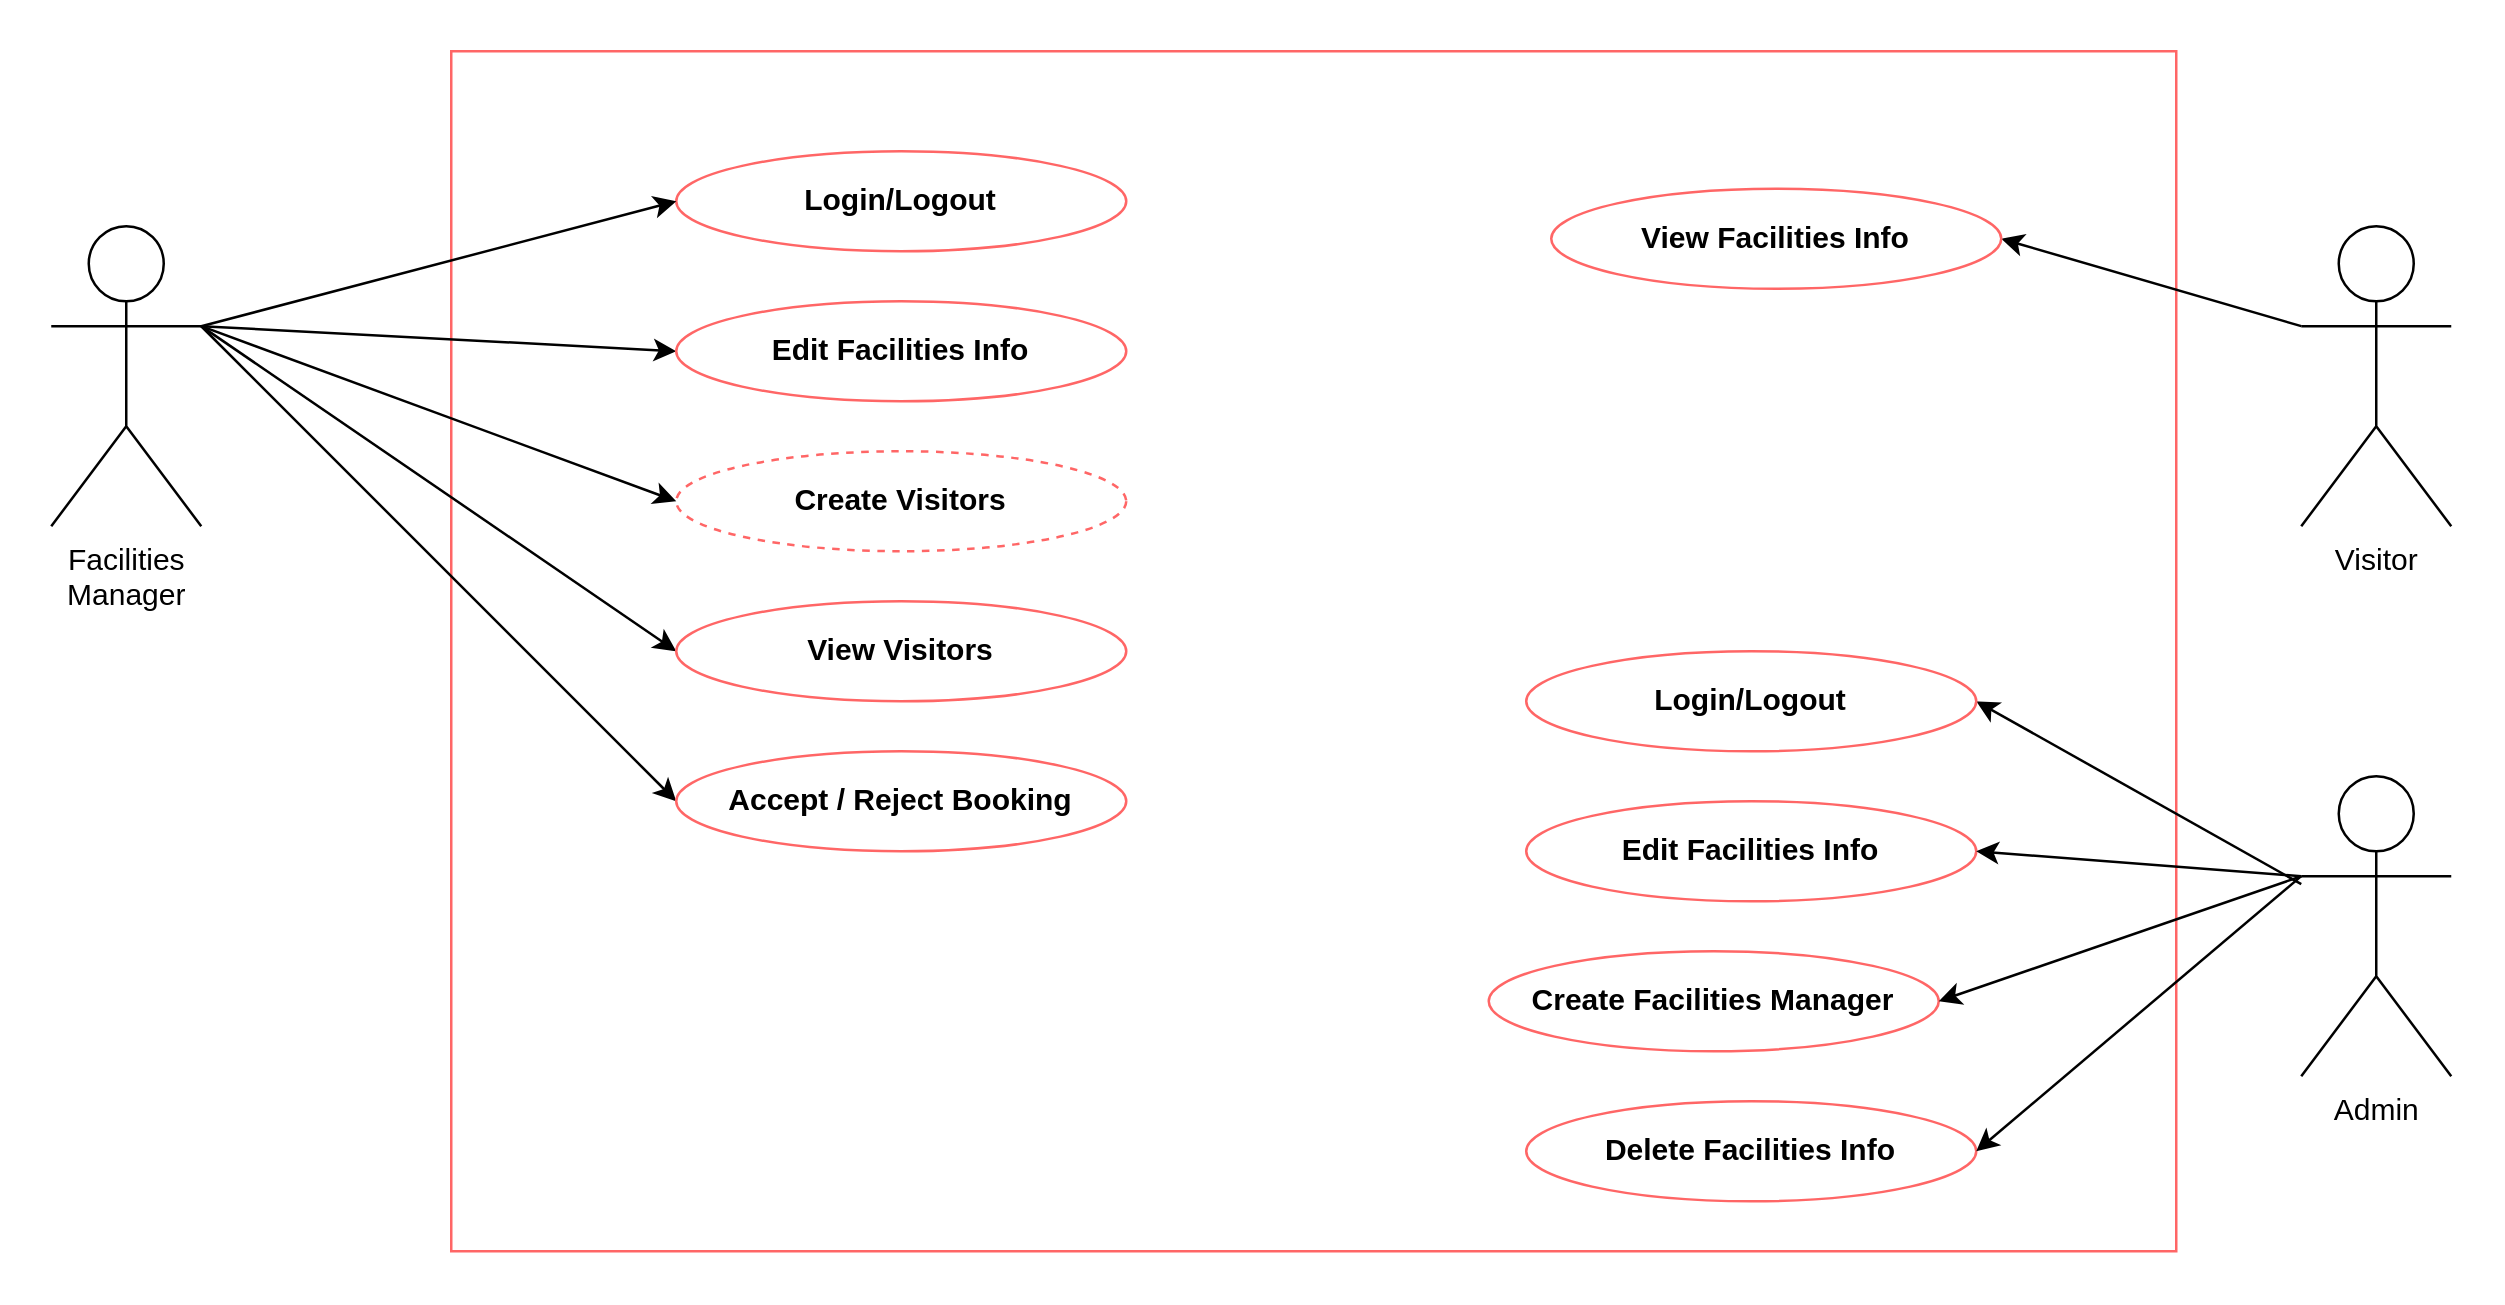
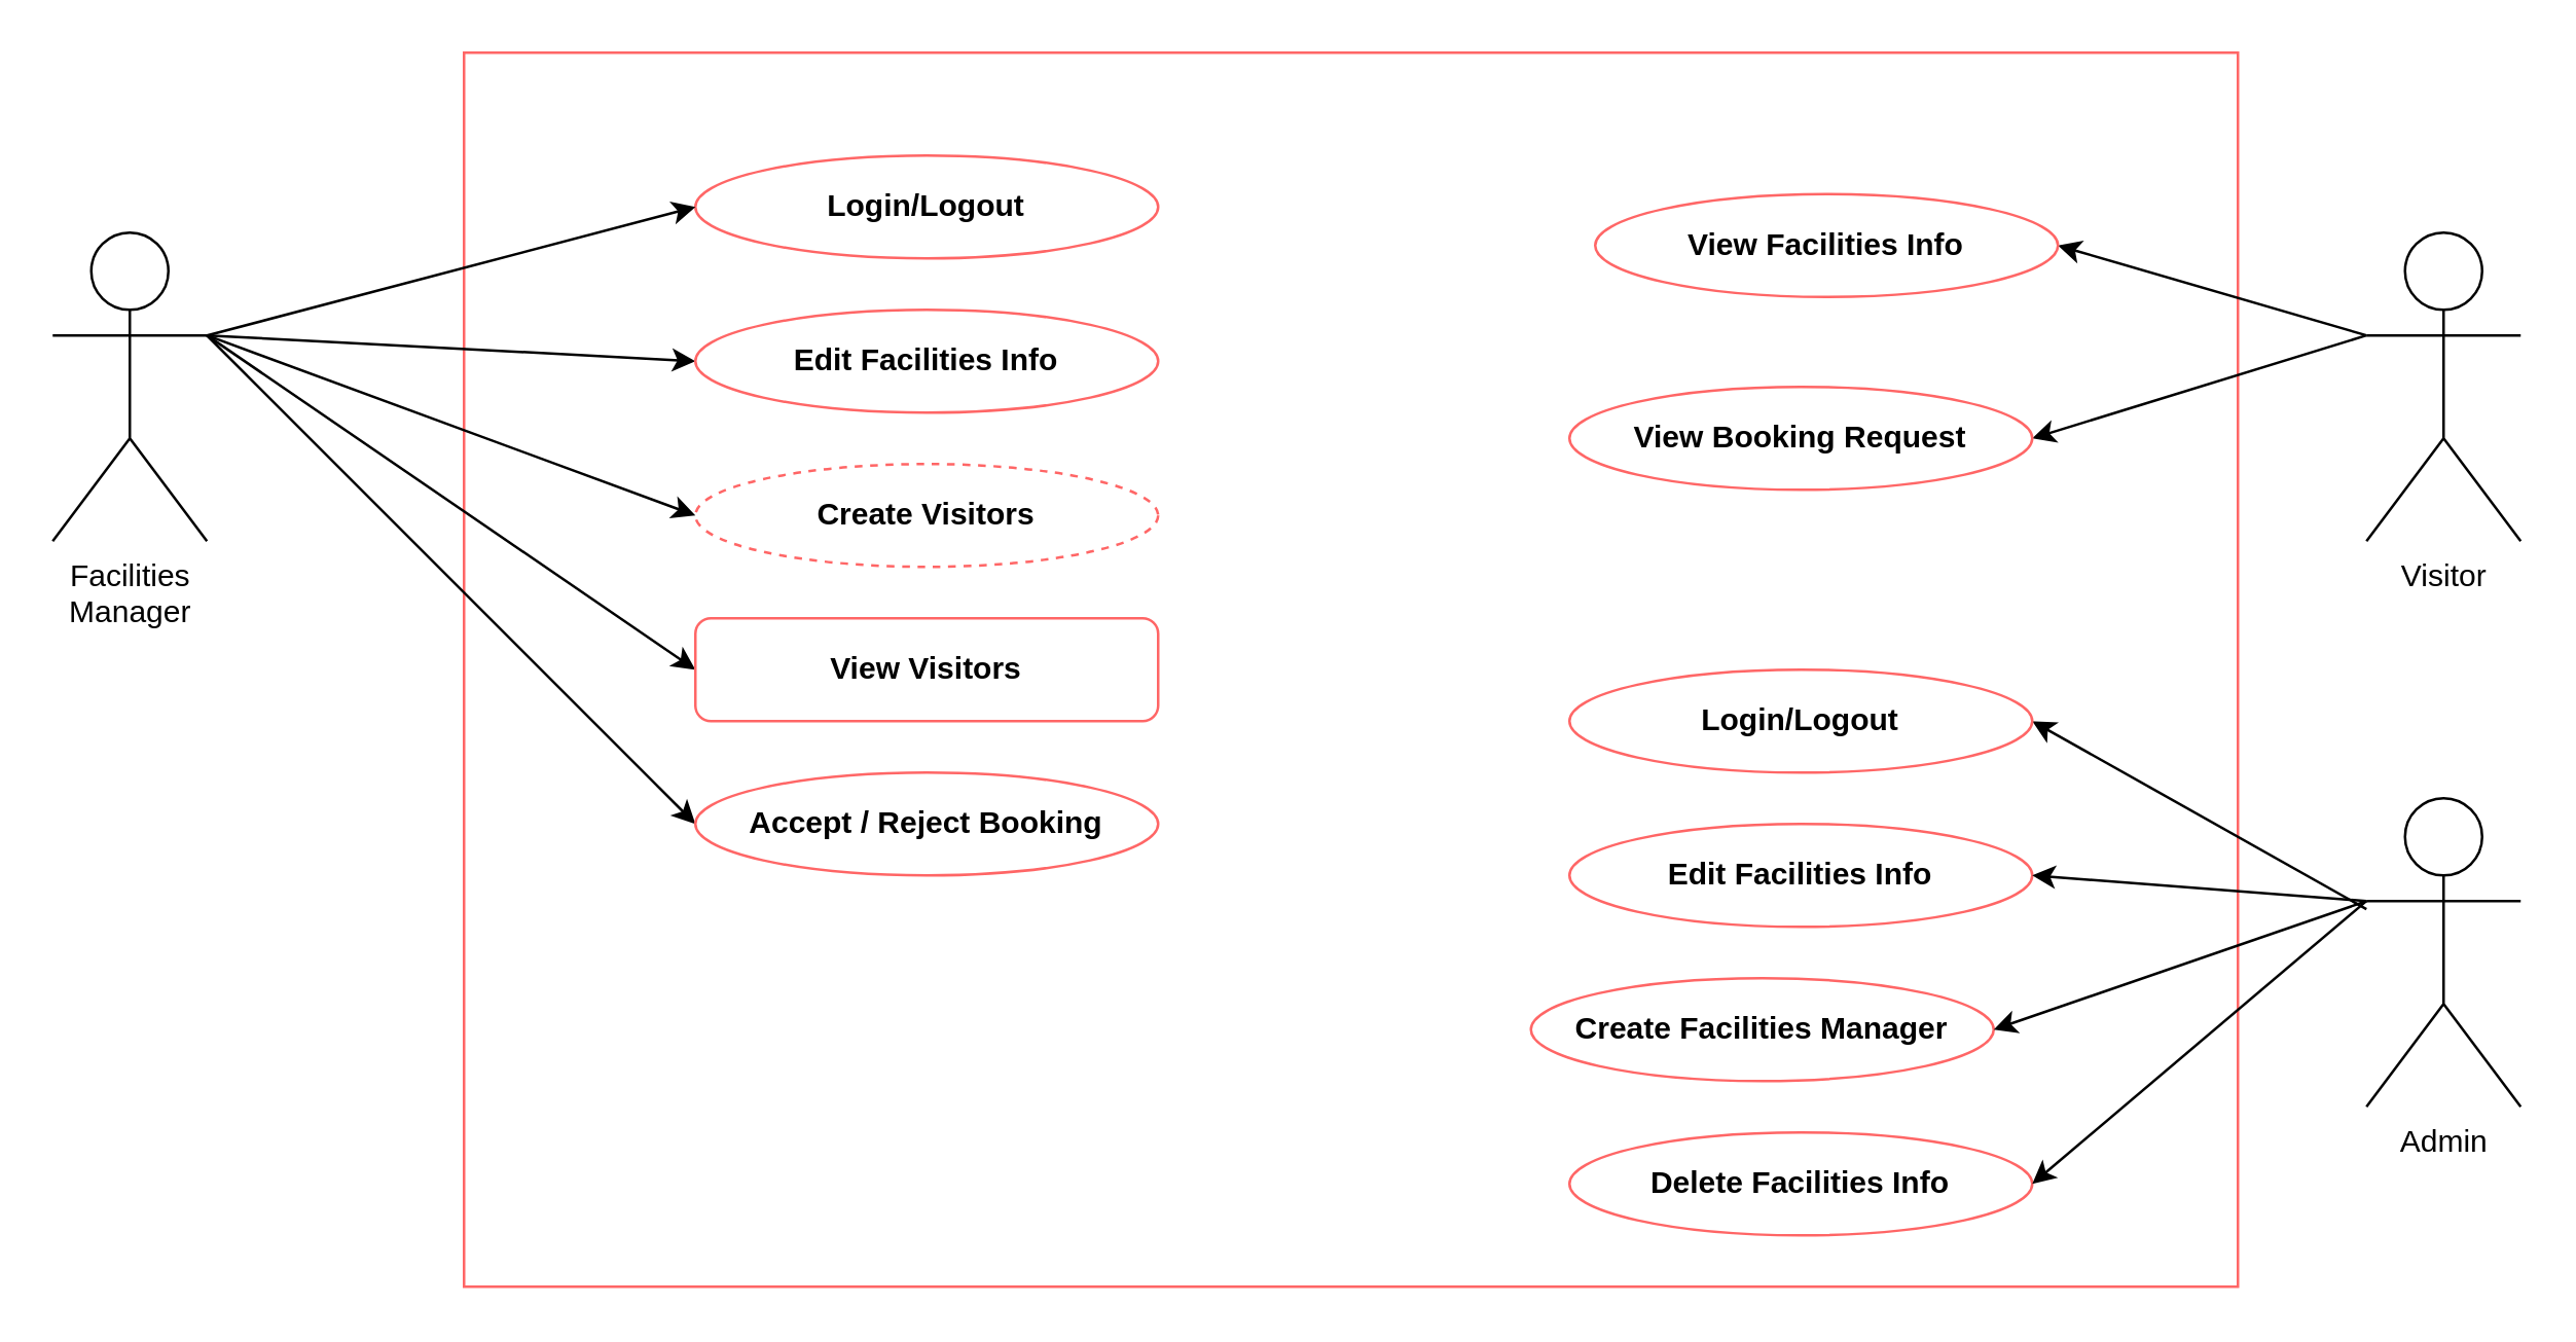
  <mxCell id="0" />
  <mxCell id="1" parent="0" />
  <mxCell id="2" value="" style="rounded=0;whiteSpace=wrap;html=1;shadow=0;strokeColor=#FF6666;fillColor=none;" parent="1" vertex="1"><mxGeometry x="180" y="20" width="690" height="480" as="geometry" /></mxCell>
  <mxCell id="3" value="" style="rounded=0;orthogonalLoop=1;jettySize=auto;html=1;entryX=0;entryY=0.5;entryDx=0;entryDy=0;exitX=1;exitY=0.333;exitDx=0;exitDy=0;exitPerimeter=0;" parent="1" source="6" target="10" edge="1"><mxGeometry relative="1" as="geometry"><mxPoint x="80" y="156" as="sourcePoint" /></mxGeometry></mxCell>
  <mxCell id="4" style="edgeStyle=none;rounded=0;orthogonalLoop=1;jettySize=auto;html=1;entryX=0;entryY=0.5;entryDx=0;entryDy=0;exitX=1;exitY=0.333;exitDx=0;exitDy=0;exitPerimeter=0;" parent="1" source="6" target="11" edge="1"><mxGeometry relative="1" as="geometry"><mxPoint x="60" y="130" as="sourcePoint" /></mxGeometry></mxCell>
  <mxCell id="5" style="edgeStyle=none;rounded=0;orthogonalLoop=1;jettySize=auto;html=1;entryX=0;entryY=0.5;entryDx=0;entryDy=0;" parent="1" target="12" edge="1"><mxGeometry relative="1" as="geometry"><mxPoint x="80" y="130" as="sourcePoint" /></mxGeometry></mxCell>
  <mxCell id="6" value="Facilities&lt;br&gt;Manager" style="shape=umlActor;verticalLabelPosition=bottom;verticalAlign=top;html=1;outlineConnect=0;shadow=0;" parent="1" vertex="1"><mxGeometry x="20" y="90" width="60" height="120" as="geometry" /></mxCell>
  <mxCell id="7" value="" style="edgeStyle=none;rounded=0;orthogonalLoop=1;jettySize=auto;html=1;entryX=1;entryY=0.5;entryDx=0;entryDy=0;exitX=0;exitY=0.333;exitDx=0;exitDy=0;exitPerimeter=0;" parent="1" source="9" target="13" edge="1"><mxGeometry relative="1" as="geometry"><mxPoint x="555" y="660" as="sourcePoint" /></mxGeometry></mxCell>
+ <mxCell id="8" value="" style="edgeStyle=none;rounded=0;orthogonalLoop=1;jettySize=auto;html=1;entryX=1;entryY=0.5;entryDx=0;entryDy=0;exitX=0;exitY=0.333;exitDx=0;exitDy=0;exitPerimeter=0;" parent="1" source="9" target="14" edge="1"><mxGeometry relative="1" as="geometry" /></mxCell>
  <mxCell id="9" value="Visitor" style="shape=umlActor;verticalLabelPosition=bottom;verticalAlign=top;html=1;outlineConnect=0;" parent="1" vertex="1"><mxGeometry x="920" y="90" width="60" height="120" as="geometry" /></mxCell>
  <mxCell id="10" value="&lt;b&gt;Edit Facilities Info&lt;/b&gt;" style="ellipse;whiteSpace=wrap;html=1;align=center;shadow=0;strokeColor=#FF6666;fillColor=none;" parent="1" vertex="1"><mxGeometry x="270" y="120" width="180" height="40" as="geometry" /></mxCell>
- <mxCell id="11" value="&lt;b&gt;View Visitors&lt;/b&gt;" style="ellipse;whiteSpace=wrap;html=1;align=center;shadow=0;strokeColor=#FF6666;fillColor=none;" parent="1" vertex="1"><mxGeometry x="270" y="240" width="180" height="40" as="geometry" /></mxCell>
+ <mxCell id="11" value="&lt;b&gt;View Visitors&lt;/b&gt;" style="whiteSpace=wrap;html=1;align=center;shadow=0;strokeColor=#FF6666;fillColor=none;rounded=1;" parent="1" vertex="1"><mxGeometry x="270" y="240" width="180" height="40" as="geometry" /></mxCell>
  <mxCell id="12" value="&lt;b&gt;Accept / Reject Booking&lt;/b&gt;" style="ellipse;whiteSpace=wrap;html=1;align=center;shadow=0;strokeColor=#FF6666;fillColor=none;" parent="1" vertex="1"><mxGeometry x="270" y="300" width="180" height="40" as="geometry" /></mxCell>
  <mxCell id="13" value="&lt;b&gt;View Facilities Info&lt;/b&gt;" style="ellipse;whiteSpace=wrap;html=1;align=center;shadow=0;strokeColor=#FF6666;fillColor=none;" parent="1" vertex="1"><mxGeometry x="620" y="75" width="180" height="40" as="geometry" /></mxCell>
+ <mxCell id="14" value="&lt;b&gt;View Booking Request&lt;/b&gt;" style="ellipse;whiteSpace=wrap;html=1;align=center;shadow=0;strokeColor=#FF6666;fillColor=none;" parent="1" vertex="1"><mxGeometry x="610" y="150" width="180" height="40" as="geometry" /></mxCell>
  <mxCell id="15" value="&lt;b&gt;Login/Logout&lt;/b&gt;" style="ellipse;whiteSpace=wrap;html=1;align=center;shadow=0;strokeColor=#FF6666;fillColor=none;" parent="1" vertex="1"><mxGeometry x="270" y="60" width="180" height="40" as="geometry" /></mxCell>
  <mxCell id="16" value="" style="endArrow=classic;html=1;entryX=0;entryY=0.5;entryDx=0;entryDy=0;" parent="1" target="15" edge="1"><mxGeometry width="50" height="50" relative="1" as="geometry"><mxPoint x="80" y="130" as="sourcePoint" /><mxPoint x="610" y="250" as="targetPoint" /></mxGeometry></mxCell>
  <mxCell id="17" value="&lt;b&gt;Create Visitors&lt;/b&gt;" style="ellipse;whiteSpace=wrap;html=1;align=center;shadow=0;strokeColor=#FF6666;fillColor=none;dashed=1;" parent="1" vertex="1"><mxGeometry x="270" y="180" width="180" height="40" as="geometry" /></mxCell>
  <mxCell id="18" value="" style="rounded=0;orthogonalLoop=1;jettySize=auto;html=1;entryX=0;entryY=0.5;entryDx=0;entryDy=0;exitX=1;exitY=0.333;exitDx=0;exitDy=0;exitPerimeter=0;" parent="1" source="6" target="17" edge="1"><mxGeometry relative="1" as="geometry"><mxPoint x="60" y="110" as="sourcePoint" /><mxPoint x="280" y="150" as="targetPoint" /></mxGeometry></mxCell>
  <mxCell id="19" value="Admin" style="shape=umlActor;verticalLabelPosition=bottom;verticalAlign=top;html=1;outlineConnect=0;" vertex="1" parent="1"><mxGeometry x="920" y="310" width="60" height="120" as="geometry" /></mxCell>
  <mxCell id="20" value="&lt;b&gt;Edit Facilities Info&lt;/b&gt;" style="ellipse;whiteSpace=wrap;html=1;align=center;shadow=0;strokeColor=#FF6666;fillColor=none;" vertex="1" parent="1"><mxGeometry x="610" y="320" width="180" height="40" as="geometry" /></mxCell>
  <mxCell id="21" value="&lt;b&gt;Create Facilities Manager&lt;/b&gt;" style="ellipse;whiteSpace=wrap;html=1;align=center;shadow=0;strokeColor=#FF6666;fillColor=none;" vertex="1" parent="1"><mxGeometry x="595" y="380" width="180" height="40" as="geometry" /></mxCell>
  <mxCell id="22" value="&lt;b&gt;Delete Facilities Info&lt;/b&gt;" style="ellipse;whiteSpace=wrap;html=1;align=center;shadow=0;strokeColor=#FF6666;fillColor=none;" vertex="1" parent="1"><mxGeometry x="610" y="440" width="180" height="40" as="geometry" /></mxCell>
  <mxCell id="23" value="" style="edgeStyle=none;rounded=0;orthogonalLoop=1;jettySize=auto;html=1;entryX=1;entryY=0.5;entryDx=0;entryDy=0;" edge="1" parent="1" target="21"><mxGeometry relative="1" as="geometry"><mxPoint x="920" y="350" as="sourcePoint" /><mxPoint x="800" y="210" as="targetPoint" /></mxGeometry></mxCell>
  <mxCell id="24" value="" style="edgeStyle=none;rounded=0;orthogonalLoop=1;jettySize=auto;html=1;entryX=1;entryY=0.5;entryDx=0;entryDy=0;exitX=0;exitY=0.333;exitDx=0;exitDy=0;exitPerimeter=0;" edge="1" parent="1" source="19"><mxGeometry relative="1" as="geometry"><mxPoint x="930" y="320" as="sourcePoint" /><mxPoint x="790" y="460" as="targetPoint" /></mxGeometry></mxCell>
  <mxCell id="25" value="" style="edgeStyle=none;rounded=0;orthogonalLoop=1;jettySize=auto;html=1;entryX=1;entryY=0.5;entryDx=0;entryDy=0;" edge="1" parent="1"><mxGeometry relative="1" as="geometry"><mxPoint x="920" y="350" as="sourcePoint" /><mxPoint x="790" y="340" as="targetPoint" /></mxGeometry></mxCell>
  <mxCell id="26" value="" style="edgeStyle=none;rounded=0;orthogonalLoop=1;jettySize=auto;html=1;entryX=1;entryY=0.5;entryDx=0;entryDy=0;" edge="1" parent="1" source="19"><mxGeometry relative="1" as="geometry"><mxPoint x="920" y="290" as="sourcePoint" /><mxPoint x="790" y="280" as="targetPoint" /></mxGeometry></mxCell>
  <mxCell id="27" value="&lt;b&gt;Login/Logout&lt;/b&gt;" style="ellipse;whiteSpace=wrap;html=1;align=center;shadow=0;strokeColor=#FF6666;fillColor=none;" vertex="1" parent="1"><mxGeometry x="610" y="260" width="180" height="40" as="geometry" /></mxCell>
